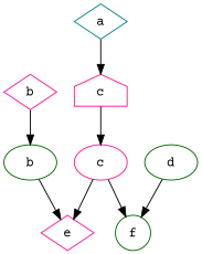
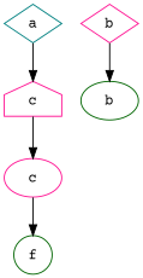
  digraph {
    fontname="Courier Prime"
    node [color=deeppink fontname="Courier Prime" shape=ellipse]
    edge [fontname="Courier Prime"]
    n1 [label=c]
-   n2 [label=e shape=diamond]
    n3 [color=darkgreen label=f shape=circle]
    n4 [color=darkgreen label=b]
    n5 [label=b shape=diamond]
-   n6 [color=darkgreen label=d]
    n7 [label=c shape=house]
    n8 [color=teal label=a shape=diamond]
-   n1 -> n2
    n1 -> n3
-   n4 -> n2
    n5 -> n4
-   n6 -> n3
    n7 -> n1
    n8 -> n7
  }
